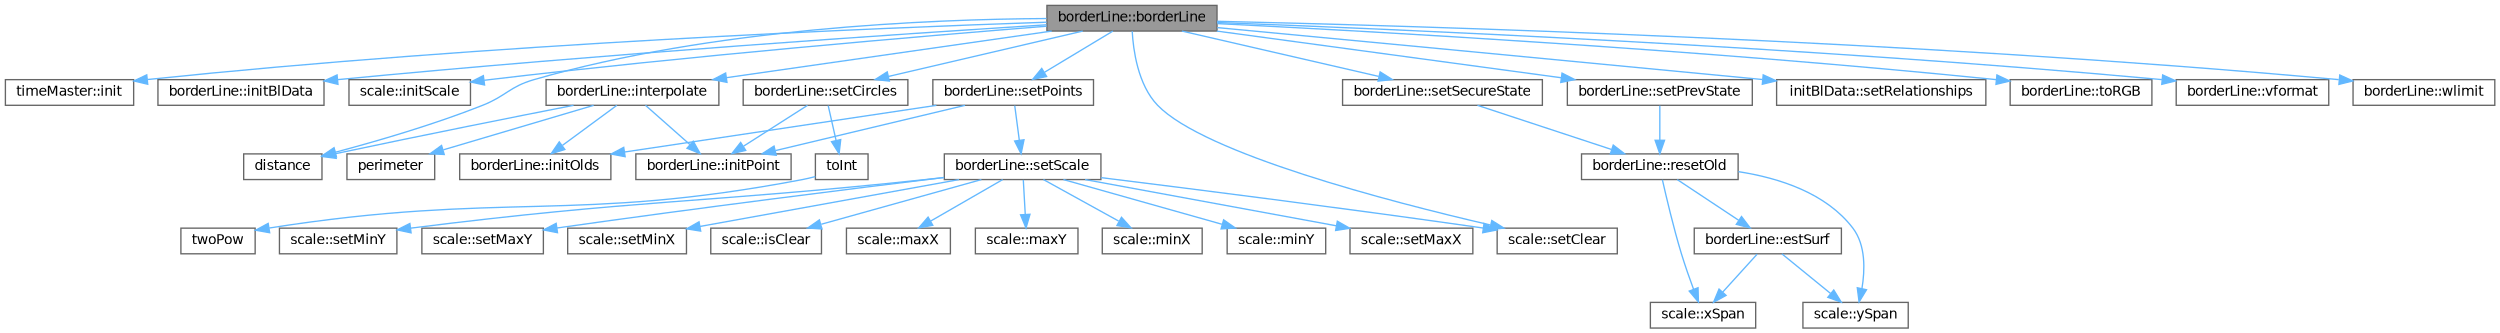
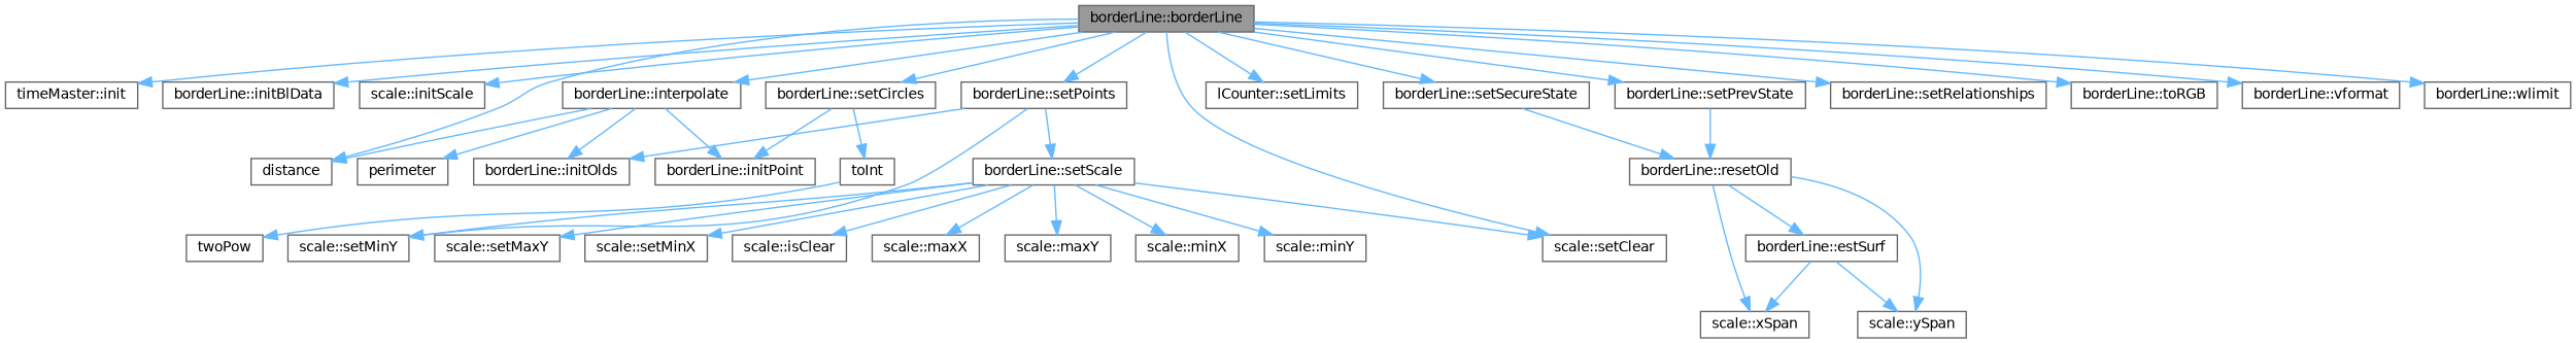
  digraph {
    rankdir=TB
    node [color=grey40 fillcolor=white fontname=Helvetica fontsize=10 shape=box style=filled]
    edge [color=steelblue1 fontname=Helvetica fontsize=10 labelfontname=Helvetica labelfontsize=10 style=solid]
    n1 [color=gray40 fillcolor=grey60 fontcolor=black height=0.2 label="borderLine::borderLine" width=0.4]
    n2 [height=0.2 label="timeMaster::init" width=0.4]
    n3 [height=0.2 label="borderLine::initBlData" width=0.4]
    n4 [height=0.2 label="scale::initScale" width=0.4]
    n5 [height=0.2 label="borderLine::interpolate" width=0.4]
    n6 [height=0.2 label="borderLine::setCircles" width=0.4]
    n7 [height=0.2 label="scale::setClear" width=0.4]
+   n8 [height=0.2 label="lCounter::setLimits" width=0.4]
    n9 [height=0.2 label="borderLine::setPoints" width=0.4]
    n10 [height=0.2 label="borderLine::setPrevState" width=0.4]
-   n11 [height=0.2 label="initBlData::setRelationships" width=0.4]
+   n11 [height=0.2 label="borderLine::setRelationships" width=0.4]
    n12 [height=0.2 label="borderLine::setSecureState" width=0.4]
    n13 [height=0.2 label="borderLine::toRGB" width=0.4]
    n14 [height=0.2 label="borderLine::vformat" width=0.4]
    n15 [height=0.2 label="borderLine::wlimit" width=0.4]
    n16 [height=0.2 label=distance width=0.4]
    n17 [height=0.2 label=perimeter width=0.4]
    n18 [height=0.2 label="borderLine::initOlds" width=0.4]
    n19 [height=0.2 label="borderLine::initPoint" width=0.4]
    n20 [height=0.2 label=toInt width=0.4]
    n21 [height=0.2 label="borderLine::setScale" width=0.4]
    n22 [height=0.2 label="borderLine::resetOld" width=0.4]
    n23 [height=0.2 label=twoPow width=0.4]
    n24 [height=0.2 label="scale::isClear" width=0.4]
    n25 [height=0.2 label="scale::maxX" width=0.4]
    n26 [height=0.2 label="scale::maxY" width=0.4]
    n27 [height=0.2 label="scale::minX" width=0.4]
    n28 [height=0.2 label="scale::minY" width=0.4]
-   n29 [height=0.2 label="scale::setMaxX" width=0.4]
    n30 [height=0.2 label="scale::setMaxY" width=0.4]
    n31 [height=0.2 label="scale::setMinX" width=0.4]
    n32 [height=0.2 label="scale::setMinY" width=0.4]
    n33 [height=0.2 label="borderLine::estSurf" width=0.4]
    n34 [height=0.2 label="scale::xSpan" width=0.4]
    n35 [height=0.2 label="scale::ySpan" width=0.4]
    n1 -> n2
    n1 -> n3
    n1 -> n4
    n1 -> n5
    n1 -> n6
    n1 -> n7
+   n1 -> n8
    n1 -> n9
    n1 -> n10
    n1 -> n11
    n1 -> n12
    n1 -> n13
    n1 -> n14
    n1 -> n15
    n1 -> n16
    n5 -> n16
    n5 -> n17
    n5 -> n18
    n5 -> n19
    n6 -> n19
    n6 -> n20
    n9 -> n18
-   n9 -> n19
+   n9 -> n32
    n9 -> n21
    n10 -> n22
    n12 -> n22
    n20 -> n23
    n21 -> n7
    n21 -> n24
    n21 -> n25
    n21 -> n26
    n21 -> n27
    n21 -> n28
-   n21 -> n29
    n21 -> n30
    n21 -> n31
    n21 -> n32
    n22 -> n33
    n22 -> n34
    n22 -> n35
    n33 -> n34
    n33 -> n35
  }
